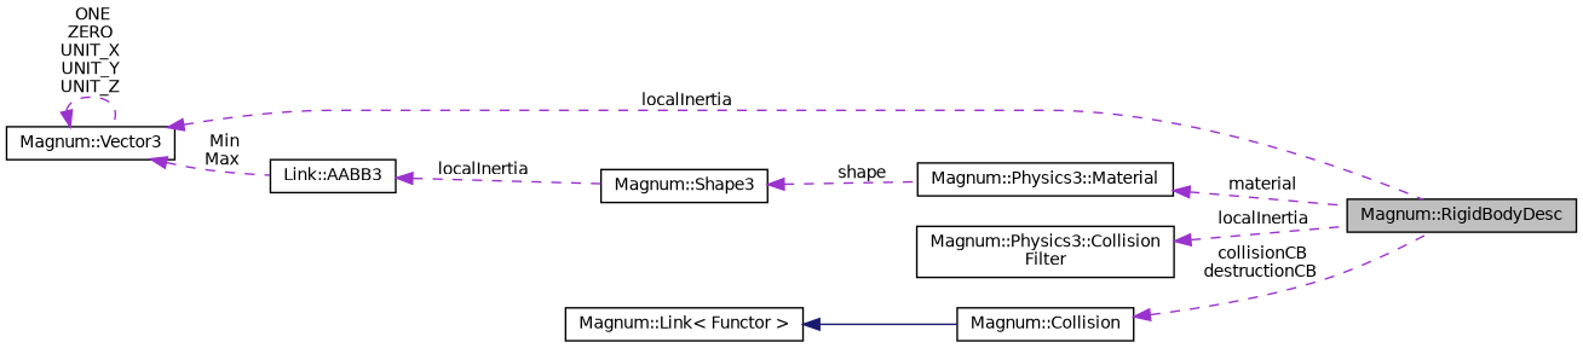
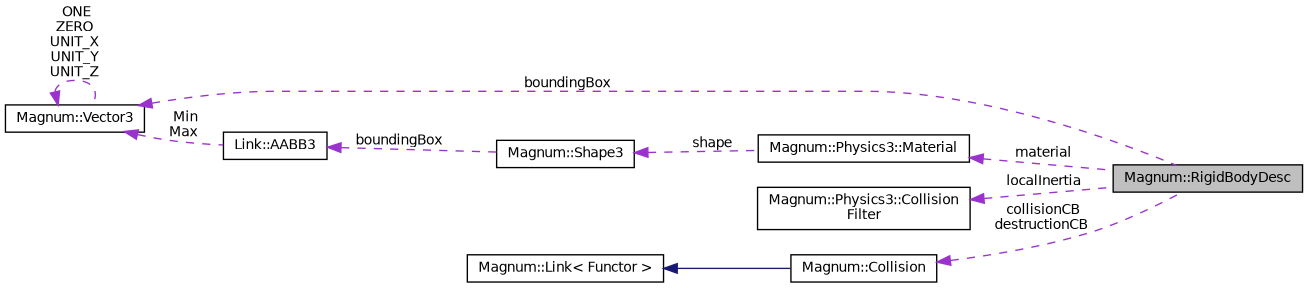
  digraph {
    rankdir=LR
    node [color=black fillcolor=white fontname=Helvetica fontsize=10 shape=record style=filled]
    edge [color=darkorchid3 dir=back fontname=Helvetica fontsize=10 labelfontname=Helvetica labelfontsize=10 style=dashed]
    n1 [fillcolor=grey75 fontcolor=black height=0.2 label="Magnum::RigidBodyDesc" width=0.4]
    n2 [height=0.2 label="Magnum::Physics3::Material" width=0.4]
    n3 [height=0.2 label="Magnum::Physics3::Collision\lFilter" width=0.4]
    n4 [height=0.2 label="Magnum::Collision" width=0.4]
    n5 [height=0.2 label="Magnum::Link\< Functor \>" width=0.4]
    n6 [height=0.2 label="Magnum::Shape3" width=0.4]
    n7 [height=0.2 label="Link::AABB3" width=0.4]
    n8 [height=0.2 label="Magnum::Vector3" width=0.4]
    n2 -> n1 [label=" material"]
    n3 -> n1 [label=" localInertia"]
    n4 -> n1 [label=" collisionCB\ndestructionCB"]
    n5 -> n4 [color=midnightblue style=solid]
    n6 -> n2 [label=" shape"]
-   n7 -> n6 [label=" localInertia"]
-   n8 -> n1 [label=" localInertia"]
+   n7 -> n6 [label=" boundingBox"]
+   n8 -> n1 [label=" boundingBox"]
    n8 -> n7 [label=" Min\nMax"]
    n8 -> n8 [label=" ONE\nZERO\nUNIT_X\nUNIT_Y\nUNIT_Z"]
  }
